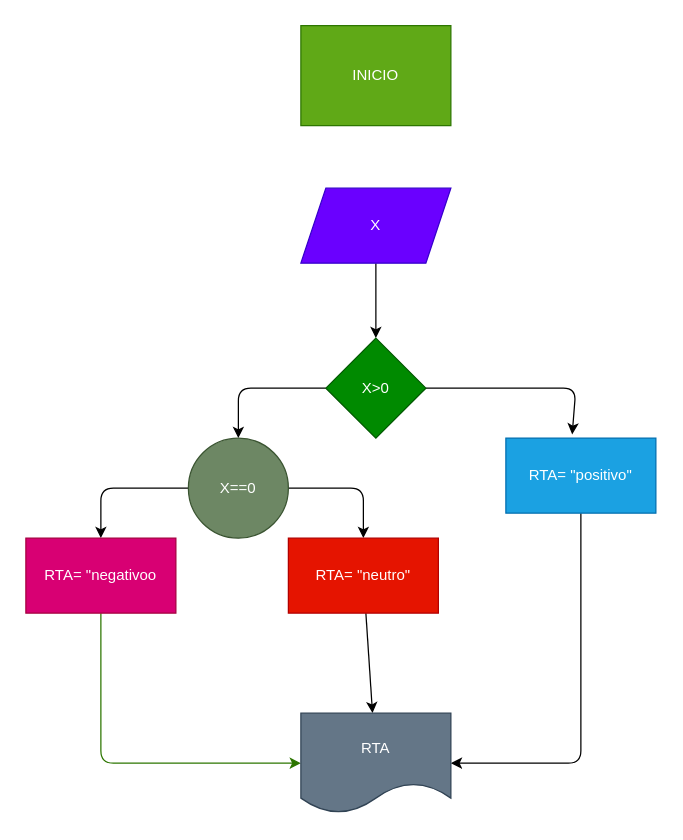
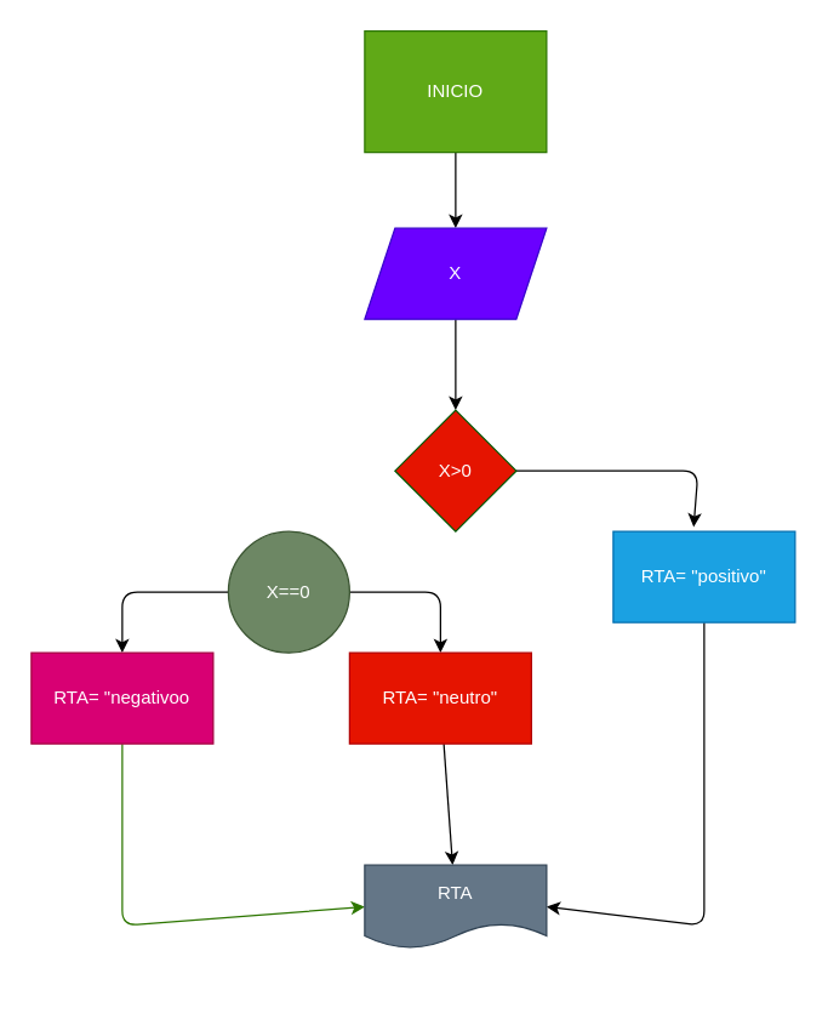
  <mxCell id="0" />
  <mxCell id="1" parent="0" />
+ <mxCell id="2" value="" style="edgeStyle=none;html=1;" edge="1" parent="1" source="3" target="5"><mxGeometry relative="1" as="geometry" /></mxCell>
  <mxCell id="3" value="INICIO" style="whiteSpace=wrap;html=1;fillColor=#60a917;fontColor=#ffffff;strokeColor=#2D7600;rounded=0;" vertex="1" parent="1"><mxGeometry x="240" y="20" width="120" height="80" as="geometry" /></mxCell>
  <mxCell id="4" value="" style="edgeStyle=none;html=1;" edge="1" parent="1" source="5"><mxGeometry relative="1" as="geometry"><mxPoint x="300" y="270" as="targetPoint" /></mxGeometry></mxCell>
  <mxCell id="5" value="X" style="shape=parallelogram;perimeter=parallelogramPerimeter;whiteSpace=wrap;html=1;fixedSize=1;fillColor=#6a00ff;fontColor=#ffffff;strokeColor=#3700CC;" vertex="1" parent="1"><mxGeometry x="240" y="150" width="120" height="60" as="geometry" /></mxCell>
- <mxCell id="6" style="edgeStyle=none;html=1;entryX=0.5;entryY=0;entryDx=0;entryDy=0;" edge="1" parent="1" source="8" target="11"><mxGeometry relative="1" as="geometry"><Array as="points"><mxPoint x="190" y="310" /></Array></mxGeometry></mxCell>
  <mxCell id="7" style="edgeStyle=none;html=1;entryX=0.442;entryY=-0.05;entryDx=0;entryDy=0;entryPerimeter=0;" edge="1" parent="1" source="8" target="13"><mxGeometry relative="1" as="geometry"><mxPoint x="450" y="340" as="targetPoint" /><Array as="points"><mxPoint x="460" y="310" /></Array></mxGeometry></mxCell>
- <mxCell id="8" value="X&amp;gt;0" style="rhombus;whiteSpace=wrap;html=1;fillColor=#008a00;fontColor=#ffffff;strokeColor=#005700;" vertex="1" parent="1"><mxGeometry x="260" y="270" width="80" height="80" as="geometry" /></mxCell>
+ <mxCell id="8" value="X&amp;gt;0" style="rhombus;whiteSpace=wrap;html=1;fillColor=#e51400;fontColor=#ffffff;strokeColor=#005700;" vertex="1" parent="1"><mxGeometry x="260" y="270" width="80" height="80" as="geometry" /></mxCell>
  <mxCell id="9" style="edgeStyle=none;html=1;entryX=0.5;entryY=0;entryDx=0;entryDy=0;" edge="1" parent="1" source="11" target="15"><mxGeometry relative="1" as="geometry"><Array as="points"><mxPoint x="80" y="390" /></Array></mxGeometry></mxCell>
  <mxCell id="10" style="edgeStyle=none;html=1;entryX=0.5;entryY=0;entryDx=0;entryDy=0;" edge="1" parent="1" source="11" target="17"><mxGeometry relative="1" as="geometry"><Array as="points"><mxPoint x="290" y="390" /></Array></mxGeometry></mxCell>
  <mxCell id="11" value="X==0" style="ellipse;whiteSpace=wrap;html=1;fillColor=#6d8764;fontColor=#ffffff;strokeColor=#3A5431;" vertex="1" parent="1"><mxGeometry x="150" y="350" width="80" height="80" as="geometry" /></mxCell>
  <mxCell id="12" style="edgeStyle=none;html=1;entryX=1;entryY=0.5;entryDx=0;entryDy=0;" edge="1" parent="1" source="13" target="18"><mxGeometry relative="1" as="geometry"><Array as="points"><mxPoint x="464" y="610" /></Array></mxGeometry></mxCell>
  <mxCell id="13" value="RTA= &quot;positivo&quot;" style="rounded=0;whiteSpace=wrap;html=1;fillColor=#1ba1e2;fontColor=#ffffff;strokeColor=#006EAF;" vertex="1" parent="1"><mxGeometry x="404" y="350" width="120" height="60" as="geometry" /></mxCell>
  <mxCell id="14" style="edgeStyle=none;html=1;entryX=0;entryY=0.5;entryDx=0;entryDy=0;fillColor=#60a917;strokeColor=#2D7600;" edge="1" parent="1" source="15" target="18"><mxGeometry relative="1" as="geometry"><Array as="points"><mxPoint x="80" y="610" /></Array></mxGeometry></mxCell>
  <mxCell id="15" value="RTA= &quot;negativoo" style="rounded=0;whiteSpace=wrap;html=1;fillColor=#d80073;fontColor=#ffffff;strokeColor=#A50040;" vertex="1" parent="1"><mxGeometry x="20" y="430" width="120" height="60" as="geometry" /></mxCell>
  <mxCell id="16" style="edgeStyle=none;html=1;" edge="1" parent="1" source="17" target="18"><mxGeometry relative="1" as="geometry" /></mxCell>
  <mxCell id="17" value="RTA= &quot;neutro&quot;" style="rounded=0;whiteSpace=wrap;html=1;fillColor=#e51400;fontColor=#ffffff;strokeColor=#B20000;" vertex="1" parent="1"><mxGeometry x="230" y="430" width="120" height="60" as="geometry" /></mxCell>
- <mxCell id="18" value="RTA" style="shape=document;whiteSpace=wrap;html=1;boundedLbl=1;fillColor=#647687;fontColor=#ffffff;strokeColor=#314354;" vertex="1" parent="1"><mxGeometry x="240" y="570" width="120" height="80" as="geometry" /></mxCell>
+ <mxCell id="18" value="RTA" style="shape=document;whiteSpace=wrap;html=1;boundedLbl=1;fillColor=#647687;fontColor=#ffffff;strokeColor=#314354;" vertex="1" parent="1"><mxGeometry x="240" y="570" width="120" height="55" as="geometry" /></mxCell>
